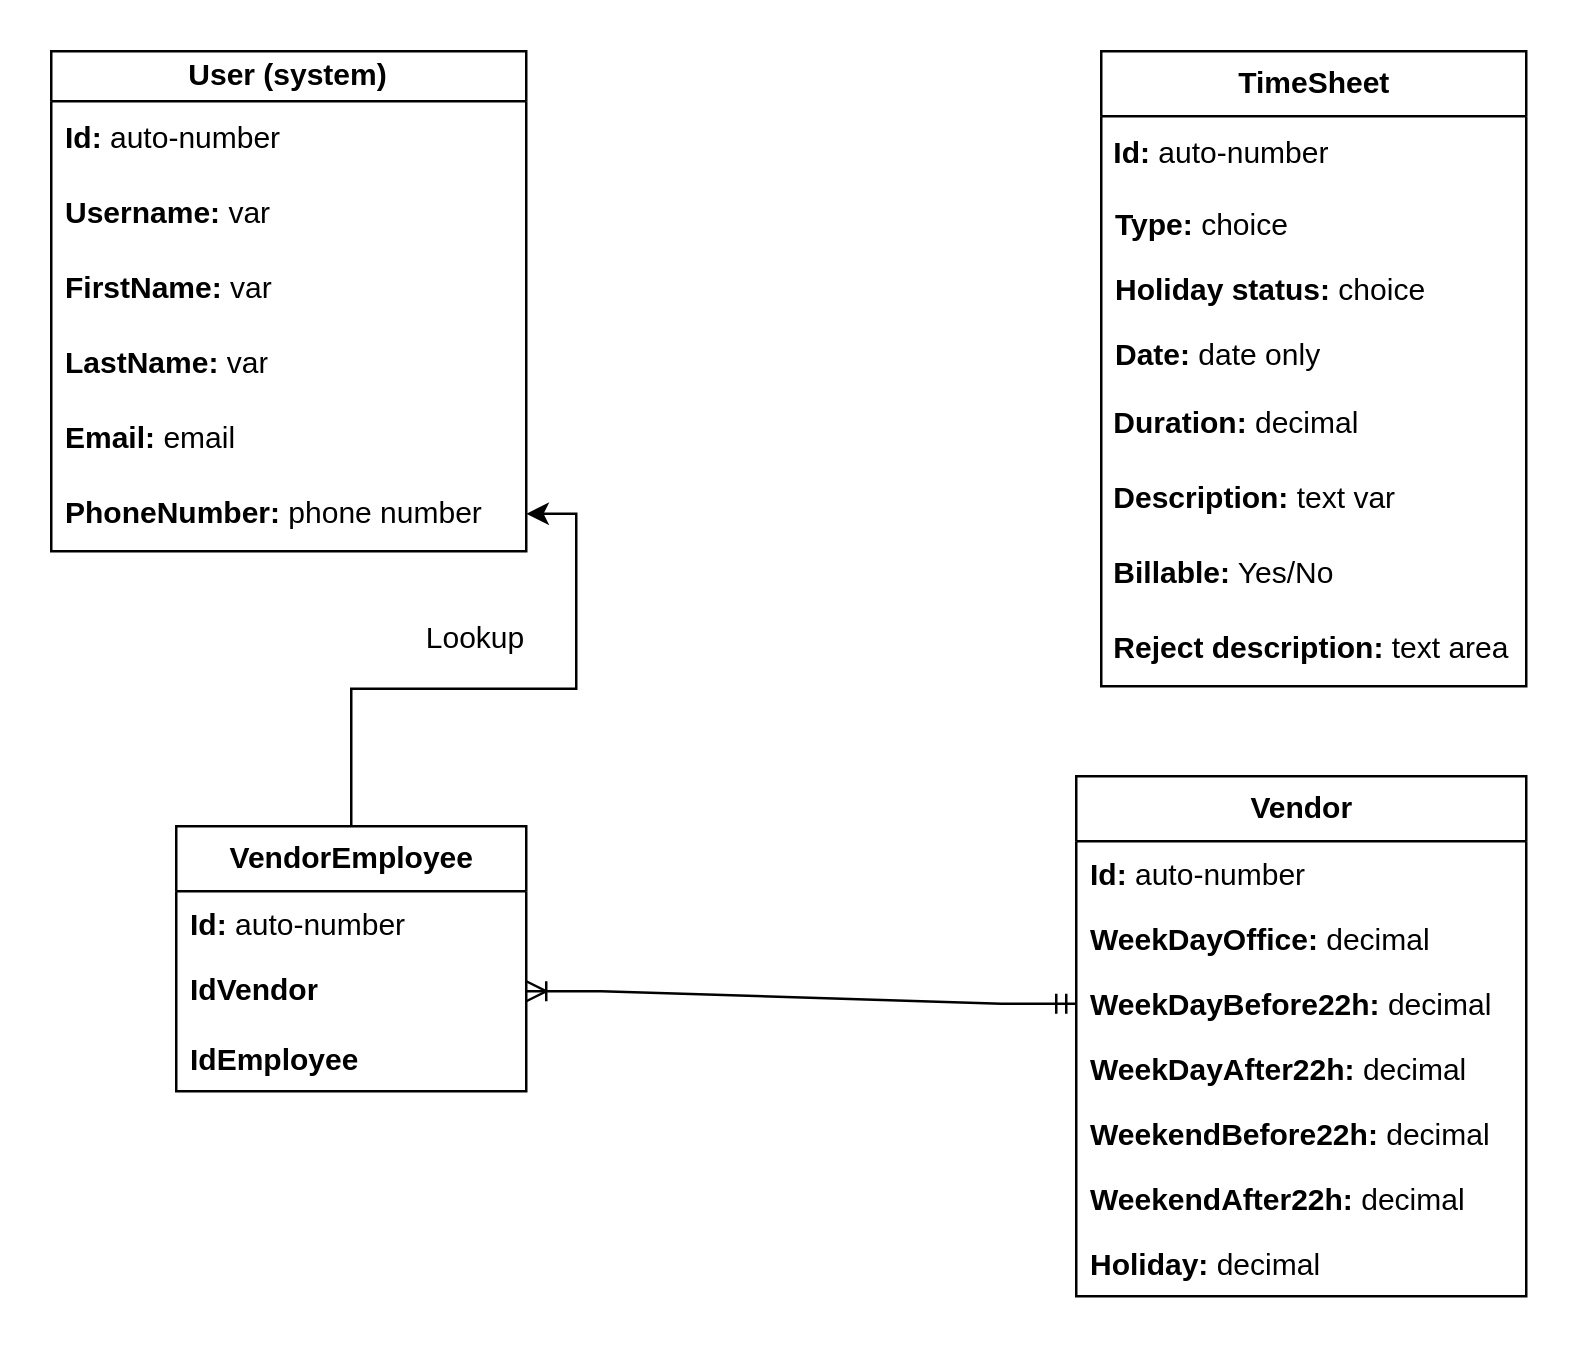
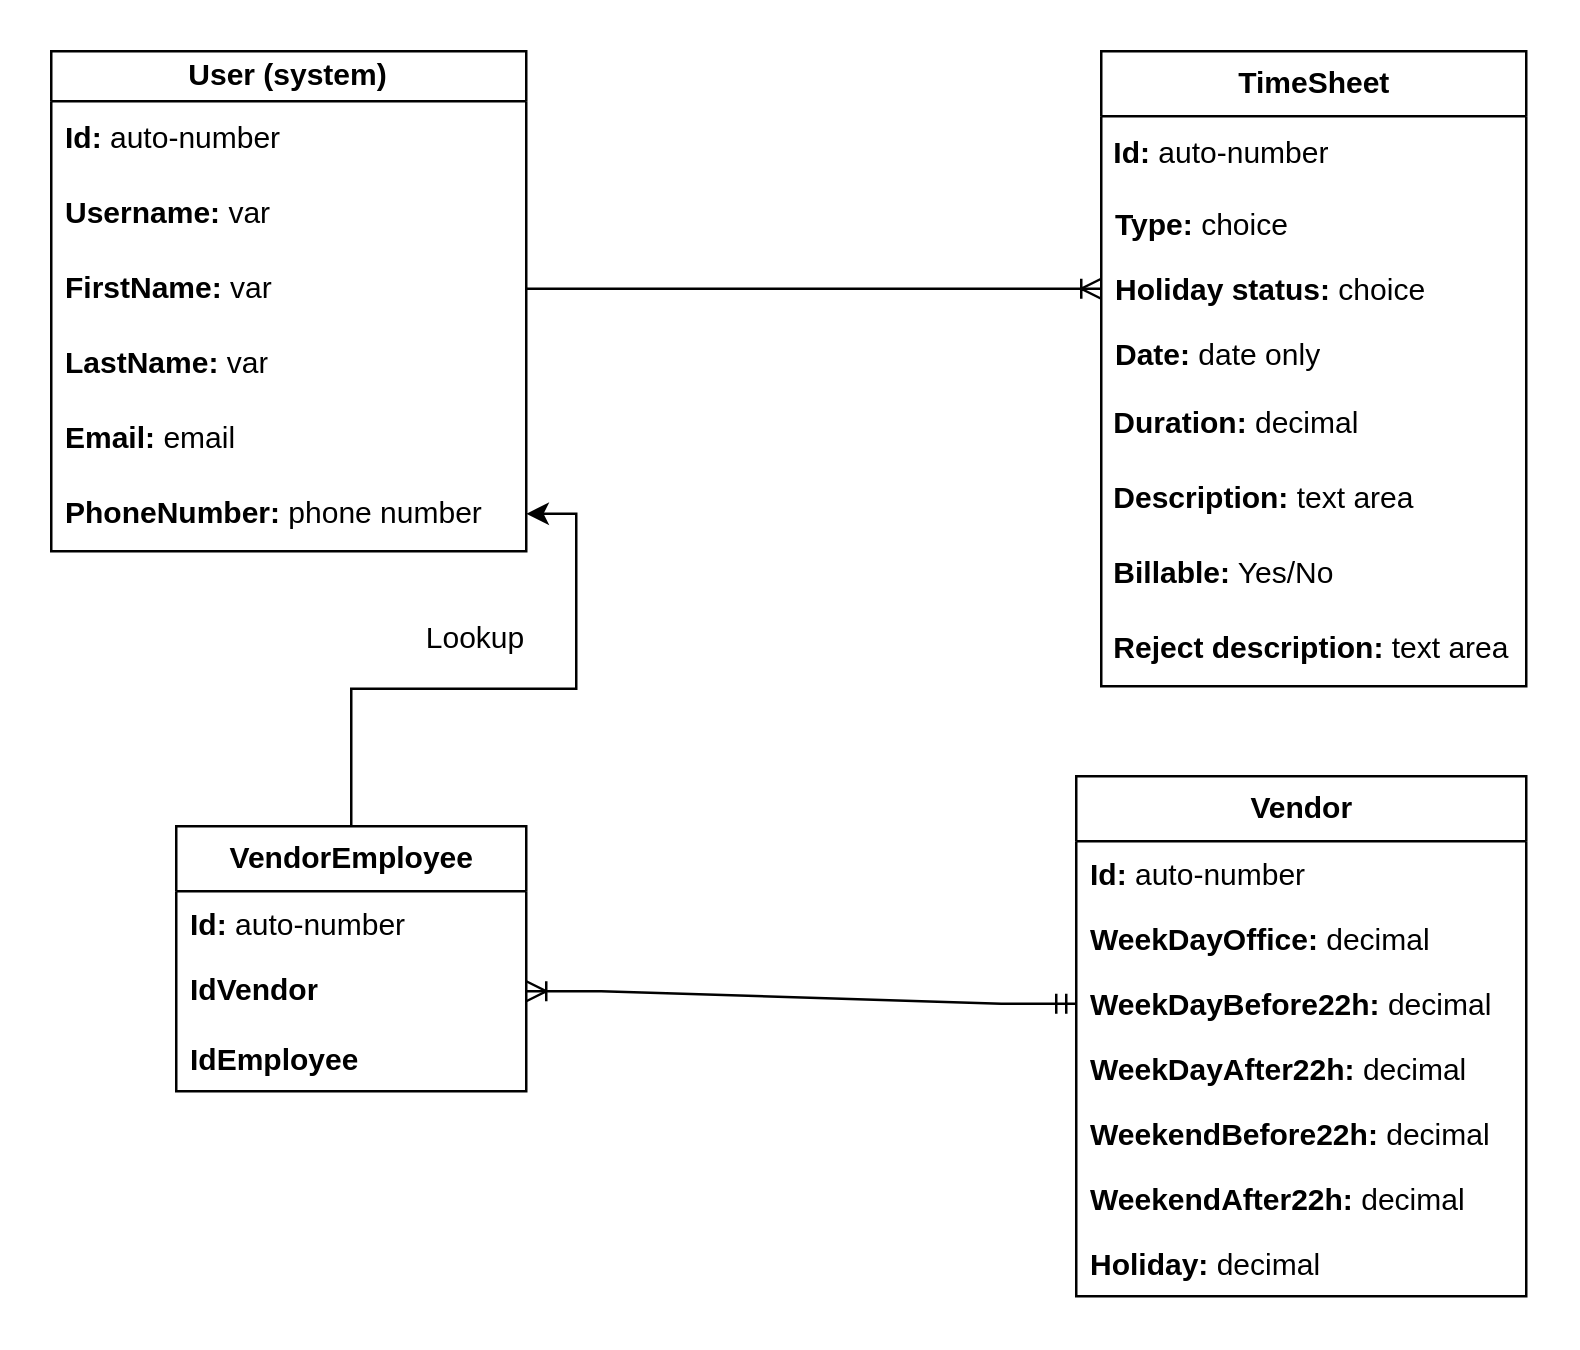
  <mxCell id="0" />
  <mxCell id="1" parent="0" />
  <mxCell id="2" value="User (system)" style="swimlane;fontStyle=1;childLayout=stackLayout;horizontal=1;startSize=20;horizontalStack=0;resizeParent=1;resizeParentMax=0;resizeLast=0;collapsible=1;marginBottom=0;whiteSpace=wrap;html=1;" parent="1" vertex="1"><mxGeometry x="20" y="20" width="190" height="200" as="geometry"><mxRectangle x="350" y="260" width="70" height="30" as="alternateBounds" /></mxGeometry></mxCell>
  <mxCell id="3" value="&lt;b&gt;Id: &lt;/b&gt;auto-number" style="text;strokeColor=none;fillColor=none;align=left;verticalAlign=middle;spacingLeft=4;spacingRight=4;overflow=hidden;points=[[0,0.5],[1,0.5]];portConstraint=eastwest;rotatable=0;whiteSpace=wrap;html=1;" parent="2" vertex="1"><mxGeometry y="20" width="190" height="30" as="geometry" /></mxCell>
  <mxCell id="4" value="Username: &lt;span style=&quot;font-weight: normal;&quot;&gt;var&lt;/span&gt;" style="text;strokeColor=none;fillColor=none;align=left;verticalAlign=middle;spacingLeft=4;spacingRight=4;overflow=hidden;points=[[0,0.5],[1,0.5]];portConstraint=eastwest;rotatable=0;whiteSpace=wrap;html=1;fontStyle=1" parent="2" vertex="1"><mxGeometry y="50" width="190" height="30" as="geometry" /></mxCell>
  <mxCell id="5" value="FirstName: &lt;span style=&quot;font-weight: normal;&quot;&gt;var&lt;/span&gt;" style="text;strokeColor=none;fillColor=none;align=left;verticalAlign=middle;spacingLeft=4;spacingRight=4;overflow=hidden;points=[[0,0.5],[1,0.5]];portConstraint=eastwest;rotatable=0;whiteSpace=wrap;html=1;fontStyle=1" parent="2" vertex="1"><mxGeometry y="80" width="190" height="30" as="geometry" /></mxCell>
  <mxCell id="6" value="LastName: &lt;span style=&quot;font-weight: normal;&quot;&gt;var&lt;/span&gt;" style="text;strokeColor=none;fillColor=none;align=left;verticalAlign=middle;spacingLeft=4;spacingRight=4;overflow=hidden;points=[[0,0.5],[1,0.5]];portConstraint=eastwest;rotatable=0;whiteSpace=wrap;html=1;fontStyle=1" parent="2" vertex="1"><mxGeometry y="110" width="190" height="30" as="geometry" /></mxCell>
  <mxCell id="7" value="Email: &lt;span style=&quot;font-weight: normal;&quot;&gt;email&lt;/span&gt;" style="text;strokeColor=none;fillColor=none;align=left;verticalAlign=middle;spacingLeft=4;spacingRight=4;overflow=hidden;points=[[0,0.5],[1,0.5]];portConstraint=eastwest;rotatable=0;whiteSpace=wrap;html=1;fontStyle=1" parent="2" vertex="1"><mxGeometry y="140" width="190" height="30" as="geometry" /></mxCell>
  <mxCell id="8" value="PhoneNumber: &lt;span style=&quot;font-weight: 400;&quot;&gt;phone number&lt;/span&gt;" style="text;strokeColor=none;fillColor=none;align=left;verticalAlign=middle;spacingLeft=4;spacingRight=4;overflow=hidden;points=[[0,0.5],[1,0.5]];portConstraint=eastwest;rotatable=0;whiteSpace=wrap;html=1;fontStyle=1" parent="2" vertex="1"><mxGeometry y="170" width="190" height="30" as="geometry" /></mxCell>
  <mxCell id="9" value="&lt;b&gt;TimeSheet&lt;/b&gt;" style="swimlane;fontStyle=0;childLayout=stackLayout;horizontal=1;startSize=26;fillColor=none;horizontalStack=0;resizeParent=1;resizeParentMax=0;resizeLast=0;collapsible=1;marginBottom=0;html=1;" parent="1" vertex="1"><mxGeometry x="440" y="20" width="170" height="254" as="geometry" /></mxCell>
  <mxCell id="10" value="&lt;b&gt;&amp;nbsp;Id: &lt;/b&gt;auto-number" style="text;html=1;strokeColor=none;fillColor=none;align=left;verticalAlign=middle;whiteSpace=wrap;rounded=0;" vertex="1" parent="9"><mxGeometry y="26" width="170" height="30" as="geometry" /></mxCell>
  <mxCell id="11" value="&lt;b&gt;Type:&lt;/b&gt; choice" style="text;strokeColor=none;fillColor=none;align=left;verticalAlign=top;spacingLeft=4;spacingRight=4;overflow=hidden;rotatable=0;points=[[0,0.5],[1,0.5]];portConstraint=eastwest;whiteSpace=wrap;html=1;" parent="9" vertex="1"><mxGeometry y="56" width="170" height="26" as="geometry" /></mxCell>
  <mxCell id="12" value="&lt;b&gt;Holiday status:&lt;/b&gt; choice" style="text;strokeColor=none;fillColor=none;align=left;verticalAlign=top;spacingLeft=4;spacingRight=4;overflow=hidden;rotatable=0;points=[[0,0.5],[1,0.5]];portConstraint=eastwest;whiteSpace=wrap;html=1;" parent="9" vertex="1"><mxGeometry y="82" width="170" height="26" as="geometry" /></mxCell>
  <mxCell id="13" value="&lt;b&gt;Date:&lt;/b&gt; date only" style="text;strokeColor=none;fillColor=none;align=left;verticalAlign=top;spacingLeft=4;spacingRight=4;overflow=hidden;rotatable=0;points=[[0,0.5],[1,0.5]];portConstraint=eastwest;whiteSpace=wrap;html=1;" parent="9" vertex="1"><mxGeometry y="108" width="170" height="26" as="geometry" /></mxCell>
  <mxCell id="14" value="&lt;b&gt;&amp;nbsp;Duration: &lt;/b&gt;decimal" style="text;html=1;strokeColor=none;fillColor=none;align=left;verticalAlign=middle;whiteSpace=wrap;rounded=0;" parent="9" vertex="1"><mxGeometry y="134" width="170" height="30" as="geometry" /></mxCell>
- <mxCell id="15" value="&lt;b&gt;&amp;nbsp;Description:&lt;/b&gt; text var" style="text;html=1;strokeColor=none;fillColor=none;align=left;verticalAlign=middle;whiteSpace=wrap;rounded=0;" parent="9" vertex="1"><mxGeometry y="164" width="170" height="30" as="geometry" /></mxCell>
+ <mxCell id="15" value="&lt;b&gt;&amp;nbsp;Description:&lt;/b&gt; text area" style="text;html=1;strokeColor=none;fillColor=none;align=left;verticalAlign=middle;whiteSpace=wrap;rounded=0;" parent="9" vertex="1"><mxGeometry y="164" width="170" height="30" as="geometry" /></mxCell>
  <mxCell id="16" value="&lt;b&gt;&amp;nbsp;Billable:&lt;/b&gt; Yes/No" style="text;html=1;strokeColor=none;fillColor=none;align=left;verticalAlign=middle;whiteSpace=wrap;rounded=0;" parent="9" vertex="1"><mxGeometry y="194" width="170" height="30" as="geometry" /></mxCell>
  <mxCell id="17" value="&lt;b&gt;&amp;nbsp;Reject description:&lt;/b&gt; text area" style="text;html=1;strokeColor=none;fillColor=none;align=left;verticalAlign=middle;whiteSpace=wrap;rounded=0;" parent="9" vertex="1"><mxGeometry y="224" width="170" height="30" as="geometry" /></mxCell>
  <mxCell id="18" value="&lt;b&gt;Vendor&lt;/b&gt;" style="swimlane;fontStyle=0;childLayout=stackLayout;horizontal=1;startSize=26;fillColor=none;horizontalStack=0;resizeParent=1;resizeParentMax=0;resizeLast=0;collapsible=1;marginBottom=0;html=1;" vertex="1" parent="1"><mxGeometry x="430" y="310" width="180" height="208" as="geometry" /></mxCell>
  <mxCell id="19" value="&lt;b&gt;Id: &lt;/b&gt;auto-number" style="text;strokeColor=none;fillColor=none;align=left;verticalAlign=top;spacingLeft=4;spacingRight=4;overflow=hidden;rotatable=0;points=[[0,0.5],[1,0.5]];portConstraint=eastwest;whiteSpace=wrap;html=1;" vertex="1" parent="18"><mxGeometry y="26" width="180" height="26" as="geometry" /></mxCell>
  <mxCell id="20" value="&lt;b&gt;WeekDayOffice: &lt;/b&gt;decimal" style="text;strokeColor=none;fillColor=none;align=left;verticalAlign=top;spacingLeft=4;spacingRight=4;overflow=hidden;rotatable=0;points=[[0,0.5],[1,0.5]];portConstraint=eastwest;whiteSpace=wrap;html=1;" vertex="1" parent="18"><mxGeometry y="52" width="180" height="26" as="geometry" /></mxCell>
  <mxCell id="21" value="&lt;b&gt;WeekDayBefore22h: &lt;/b&gt;decimal" style="text;strokeColor=none;fillColor=none;align=left;verticalAlign=top;spacingLeft=4;spacingRight=4;overflow=hidden;rotatable=0;points=[[0,0.5],[1,0.5]];portConstraint=eastwest;whiteSpace=wrap;html=1;" vertex="1" parent="18"><mxGeometry y="78" width="180" height="26" as="geometry" /></mxCell>
  <mxCell id="22" value="&lt;b&gt;WeekDayAfter22h: &lt;/b&gt;decimal" style="text;strokeColor=none;fillColor=none;align=left;verticalAlign=top;spacingLeft=4;spacingRight=4;overflow=hidden;rotatable=0;points=[[0,0.5],[1,0.5]];portConstraint=eastwest;whiteSpace=wrap;html=1;" vertex="1" parent="18"><mxGeometry y="104" width="180" height="26" as="geometry" /></mxCell>
  <mxCell id="23" value="&lt;b&gt;WeekendBefore22h: &lt;/b&gt;decimal" style="text;strokeColor=none;fillColor=none;align=left;verticalAlign=top;spacingLeft=4;spacingRight=4;overflow=hidden;rotatable=0;points=[[0,0.5],[1,0.5]];portConstraint=eastwest;whiteSpace=wrap;html=1;" vertex="1" parent="18"><mxGeometry y="130" width="180" height="26" as="geometry" /></mxCell>
  <mxCell id="24" value="&lt;b&gt;WeekendAfter22h: &lt;/b&gt;decimal" style="text;strokeColor=none;fillColor=none;align=left;verticalAlign=top;spacingLeft=4;spacingRight=4;overflow=hidden;rotatable=0;points=[[0,0.5],[1,0.5]];portConstraint=eastwest;whiteSpace=wrap;html=1;" vertex="1" parent="18"><mxGeometry y="156" width="180" height="26" as="geometry" /></mxCell>
  <mxCell id="25" value="&lt;b&gt;Holiday: &lt;/b&gt;decimal" style="text;strokeColor=none;fillColor=none;align=left;verticalAlign=top;spacingLeft=4;spacingRight=4;overflow=hidden;rotatable=0;points=[[0,0.5],[1,0.5]];portConstraint=eastwest;whiteSpace=wrap;html=1;" vertex="1" parent="18"><mxGeometry y="182" width="180" height="26" as="geometry" /></mxCell>
  <mxCell id="26" style="edgeStyle=orthogonalEdgeStyle;rounded=0;orthogonalLoop=1;jettySize=auto;html=1;exitX=0.5;exitY=0;exitDx=0;exitDy=0;entryX=1;entryY=0.5;entryDx=0;entryDy=0;" edge="1" parent="1" source="27" target="8"><mxGeometry relative="1" as="geometry" /></mxCell>
  <mxCell id="27" value="&lt;b&gt;VendorEmployee&lt;/b&gt;" style="swimlane;fontStyle=0;childLayout=stackLayout;horizontal=1;startSize=26;fillColor=none;horizontalStack=0;resizeParent=1;resizeParentMax=0;resizeLast=0;collapsible=1;marginBottom=0;html=1;" vertex="1" parent="1"><mxGeometry x="70" y="330" width="140" height="106" as="geometry" /></mxCell>
  <mxCell id="28" value="&lt;b&gt;Id:&lt;/b&gt; auto-number" style="text;strokeColor=none;fillColor=none;align=left;verticalAlign=top;spacingLeft=4;spacingRight=4;overflow=hidden;rotatable=0;points=[[0,0.5],[1,0.5]];portConstraint=eastwest;whiteSpace=wrap;html=1;" vertex="1" parent="27"><mxGeometry y="26" width="140" height="26" as="geometry" /></mxCell>
  <mxCell id="29" value="&lt;b&gt;IdVendor&lt;/b&gt;" style="text;strokeColor=none;fillColor=none;align=left;verticalAlign=top;spacingLeft=4;spacingRight=4;overflow=hidden;rotatable=0;points=[[0,0.5],[1,0.5]];portConstraint=eastwest;whiteSpace=wrap;html=1;" vertex="1" parent="27"><mxGeometry y="52" width="140" height="28" as="geometry" /></mxCell>
  <mxCell id="30" value="&lt;b&gt;IdEmployee&lt;/b&gt;" style="text;strokeColor=none;fillColor=none;align=left;verticalAlign=top;spacingLeft=4;spacingRight=4;overflow=hidden;rotatable=0;points=[[0,0.5],[1,0.5]];portConstraint=eastwest;whiteSpace=wrap;html=1;" vertex="1" parent="27"><mxGeometry y="80" width="140" height="26" as="geometry" /></mxCell>
+ <mxCell id="31" value="" style="edgeStyle=entityRelationEdgeStyle;fontSize=12;html=1;endArrow=ERoneToMany;rounded=0;exitX=1;exitY=0.5;exitDx=0;exitDy=0;entryX=0;entryY=0.5;entryDx=0;entryDy=0;" edge="1" parent="1" source="5" target="12"><mxGeometry width="100" height="100" relative="1" as="geometry"><mxPoint x="230" y="290" as="sourcePoint" /><mxPoint x="330" y="190" as="targetPoint" /></mxGeometry></mxCell>
  <mxCell id="32" value="" style="edgeStyle=entityRelationEdgeStyle;fontSize=12;html=1;endArrow=ERoneToMany;startArrow=ERmandOne;rounded=0;exitX=0;exitY=0.5;exitDx=0;exitDy=0;entryX=1;entryY=0.5;entryDx=0;entryDy=0;" edge="1" parent="1" source="21" target="29"><mxGeometry width="100" height="100" relative="1" as="geometry"><mxPoint x="190" y="310" as="sourcePoint" /><mxPoint x="290" y="210" as="targetPoint" /></mxGeometry></mxCell>
  <mxCell id="33" value="Lookup" style="text;html=1;strokeColor=none;fillColor=none;align=center;verticalAlign=middle;whiteSpace=wrap;rounded=0;" vertex="1" parent="1"><mxGeometry x="160" y="240" width="60" height="30" as="geometry" /></mxCell>
